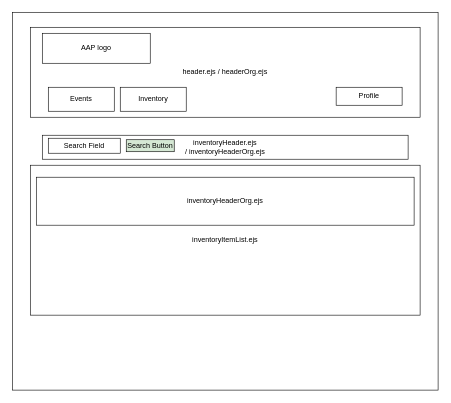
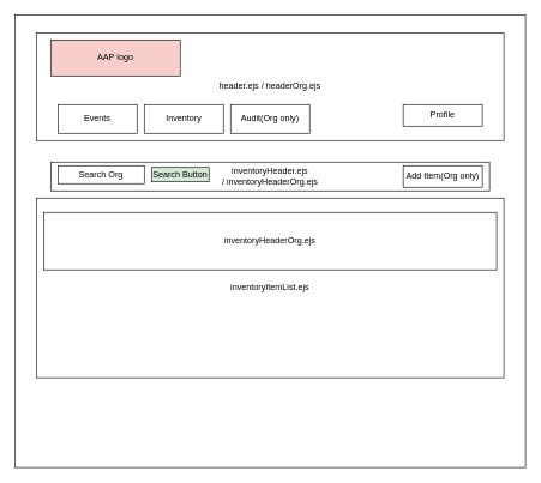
  <mxCell id="0" />
  <mxCell id="1" parent="0" />
  <mxCell id="2" value="" style="rounded=0;whiteSpace=wrap;html=1;" vertex="1" parent="1"><mxGeometry x="20" y="20" width="710" height="630" as="geometry" /></mxCell>
  <mxCell id="3" value="header.ejs / headerOrg.ejs" style="rounded=0;whiteSpace=wrap;html=1;" vertex="1" parent="1"><mxGeometry x="50" y="45" width="650" height="150" as="geometry" /></mxCell>
- <mxCell id="4" value="&lt;div&gt;AAP logo&lt;/div&gt;" style="rounded=0;whiteSpace=wrap;html=1;" vertex="1" parent="1"><mxGeometry x="70" y="55" width="180" height="50" as="geometry" /></mxCell>
+ <mxCell id="4" value="&lt;div&gt;AAP logo&lt;/div&gt;" style="rounded=0;whiteSpace=wrap;html=1;fillColor=#f8cecc;" vertex="1" parent="1"><mxGeometry x="70" y="55" width="180" height="50" as="geometry" /></mxCell>
  <mxCell id="5" value="Events" style="rounded=0;whiteSpace=wrap;html=1;" vertex="1" parent="1"><mxGeometry x="80" y="145" width="110" height="40" as="geometry" /></mxCell>
  <mxCell id="6" value="Inventory" style="rounded=0;whiteSpace=wrap;html=1;" vertex="1" parent="1"><mxGeometry x="200" y="145" width="110" height="40" as="geometry" /></mxCell>
+ <mxCell id="7" value="Audit(Org only)" style="rounded=0;whiteSpace=wrap;html=1;" vertex="1" parent="1"><mxGeometry x="320" y="145" width="110" height="40" as="geometry" /></mxCell>
  <mxCell id="8" value="Profile" style="rounded=0;whiteSpace=wrap;html=1;" vertex="1" parent="1"><mxGeometry x="560" y="145" width="110" height="30" as="geometry" /></mxCell>
  <mxCell id="9" value="inventoryHeader.ejs &lt;br&gt;/ inventoryHeaderOrg.ejs" style="rounded=0;whiteSpace=wrap;html=1;" vertex="1" parent="1"><mxGeometry x="70" y="225" width="610" height="40" as="geometry" /></mxCell>
- <mxCell id="10" value="Search Field" style="rounded=0;whiteSpace=wrap;html=1;" vertex="1" parent="1"><mxGeometry x="80" y="230" width="120" height="25" as="geometry" /></mxCell>
+ <mxCell id="10" value="Search Org" style="rounded=0;whiteSpace=wrap;html=1;" vertex="1" parent="1"><mxGeometry x="80" y="230" width="120" height="25" as="geometry" /></mxCell>
  <mxCell id="11" value="Search Button" style="rounded=0;whiteSpace=wrap;html=1;fillColor=#d5e8d4;" vertex="1" parent="1"><mxGeometry x="210" y="232.5" width="80" height="20" as="geometry" /></mxCell>
+ <mxCell id="12" value="Add Item(Org only)" style="rounded=0;whiteSpace=wrap;html=1;" vertex="1" parent="1"><mxGeometry x="560" y="230" width="110" height="30" as="geometry" /></mxCell>
  <mxCell id="13" value="inventoryItemList.ejs" style="rounded=0;whiteSpace=wrap;html=1;" vertex="1" parent="1"><mxGeometry x="50" y="275" width="650" height="250" as="geometry" /></mxCell>
  <mxCell id="14" value="inventoryHeaderOrg.ejs" style="rounded=0;whiteSpace=wrap;html=1;" vertex="1" parent="1"><mxGeometry x="60" y="295" width="630" height="80" as="geometry" /></mxCell>
